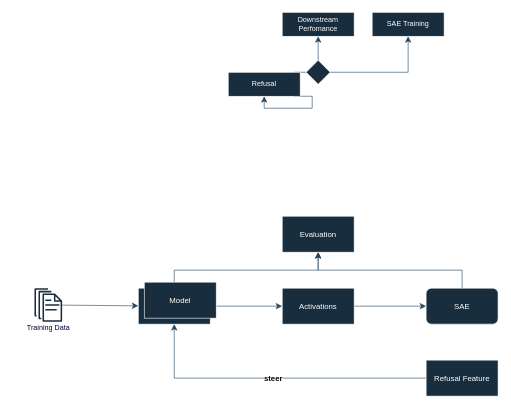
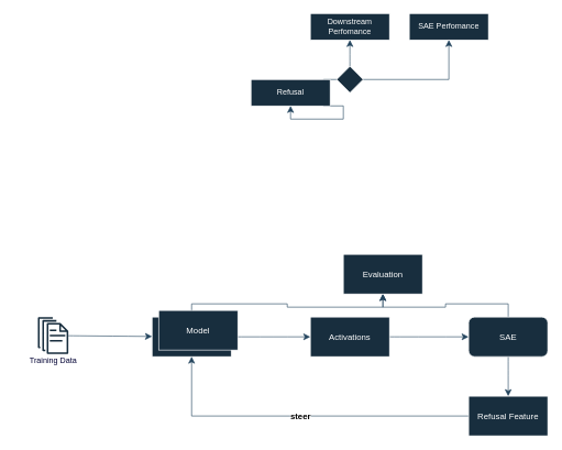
  <mxCell id="0" />
  <mxCell id="1" parent="0" />
  <mxCell id="2" value="" style="edgeStyle=none;curved=1;rounded=0;orthogonalLoop=1;jettySize=auto;html=1;fontSize=12;startSize=8;endSize=8;labelBackgroundColor=none;strokeColor=#23445D;fontColor=default;" edge="1" parent="1" source="4" target="6"><mxGeometry relative="1" as="geometry" /></mxCell>
  <mxCell id="3" style="edgeStyle=orthogonalEdgeStyle;rounded=0;orthogonalLoop=1;jettySize=auto;html=1;entryX=0.5;entryY=1;entryDx=0;entryDy=0;strokeColor=#23445D;fontSize=12;startSize=8;endSize=8;exitX=0.5;exitY=0;exitDx=0;exitDy=0;" edge="1" parent="1" source="4" target="16"><mxGeometry relative="1" as="geometry" /></mxCell>
  <mxCell id="4" value="&lt;font style=&quot;font-size: 13px;&quot;&gt;Model&lt;/font&gt;" style="whiteSpace=wrap;html=1;rounded=0;labelBackgroundColor=none;fillColor=#182E3E;strokeColor=#FFFFFF;fontColor=#FFFFFF;" vertex="1" parent="1"><mxGeometry x="230" y="480" width="120" height="60" as="geometry" /></mxCell>
  <mxCell id="5" value="" style="edgeStyle=none;curved=1;rounded=0;orthogonalLoop=1;jettySize=auto;html=1;fontSize=12;startSize=8;endSize=8;labelBackgroundColor=none;strokeColor=#23445D;fontColor=default;" edge="1" parent="1" source="6" target="9"><mxGeometry relative="1" as="geometry" /></mxCell>
  <mxCell id="6" value="&lt;font style=&quot;font-size: 13px;&quot;&gt;Activations&lt;/font&gt;" style="whiteSpace=wrap;html=1;rounded=0;labelBackgroundColor=none;fillColor=#182E3E;strokeColor=#FFFFFF;fontColor=#FFFFFF;" vertex="1" parent="1"><mxGeometry x="470" y="480" width="120" height="60" as="geometry" /></mxCell>
+ <mxCell id="7" style="edgeStyle=none;curved=1;rounded=0;orthogonalLoop=1;jettySize=auto;html=1;fontSize=12;startSize=8;endSize=8;entryX=0.5;entryY=0;entryDx=0;entryDy=0;labelBackgroundColor=none;strokeColor=#23445D;fontColor=default;" edge="1" parent="1" source="9" target="15"><mxGeometry relative="1" as="geometry"><mxPoint x="770" y="660" as="targetPoint" /></mxGeometry></mxCell>
  <mxCell id="8" style="edgeStyle=orthogonalEdgeStyle;rounded=0;orthogonalLoop=1;jettySize=auto;html=1;entryX=0.5;entryY=1;entryDx=0;entryDy=0;strokeColor=#23445D;fontSize=12;startSize=8;endSize=8;endArrow=classic;endFill=1;exitX=0.5;exitY=0;exitDx=0;exitDy=0;" edge="1" parent="1" source="9" target="16"><mxGeometry relative="1" as="geometry" /></mxCell>
  <mxCell id="9" value="&lt;font style=&quot;font-size: 13px;&quot;&gt;SAE&lt;/font&gt;" style="whiteSpace=wrap;html=1;labelBackgroundColor=none;fillColor=#182E3E;strokeColor=#FFFFFF;fontColor=#FFFFFF;rounded=1;" vertex="1" parent="1"><mxGeometry x="710" y="480" width="120" height="60" as="geometry" /></mxCell>
  <mxCell id="10" value="" style="group;labelBackgroundColor=none;fontColor=#FFFFFF;" vertex="1" connectable="0" parent="1"><mxGeometry x="20" y="470" width="120" height="90.218" as="geometry" /></mxCell>
  <mxCell id="11" value="" style="outlineConnect=0;fillColor=#182E3E;strokeColor=#FFFFFF;dashed=0;verticalLabelPosition=bottom;verticalAlign=top;align=center;html=1;fontSize=12;fontStyle=0;aspect=fixed;pointerEvents=1;shape=mxgraph.aws4.documents;strokeWidth=1;fontColor=#FFFFFF;container=0;labelBackgroundColor=none;" vertex="1" parent="10"><mxGeometry x="36.94" y="10" width="46.126" height="56.216" as="geometry" /></mxCell>
  <mxCell id="12" value="&lt;font color=&quot;#000033&quot; style=&quot;font-size: 12px;&quot;&gt;Training Data&lt;/font&gt;" style="text;html=1;align=center;verticalAlign=middle;resizable=0;points=[];autosize=1;strokeColor=none;fillColor=none;fontSize=16;container=0;labelBackgroundColor=none;fontColor=#FFFFFF;" vertex="1" parent="10"><mxGeometry x="10" y="60.218" width="100" height="30" as="geometry" /></mxCell>
  <mxCell id="13" style="edgeStyle=none;curved=1;rounded=0;orthogonalLoop=1;jettySize=auto;html=1;fontSize=12;startSize=8;endSize=8;labelBackgroundColor=none;strokeColor=#23445D;fontColor=default;" edge="1" parent="1" source="11" target="4"><mxGeometry relative="1" as="geometry" /></mxCell>
  <mxCell id="14" value="&lt;b&gt;&lt;font style=&quot;font-size: 13px; background-color: rgb(255, 255, 255);&quot;&gt;steer&lt;/font&gt;&lt;/b&gt;" style="edgeStyle=orthogonalEdgeStyle;rounded=0;orthogonalLoop=1;jettySize=auto;html=1;entryX=0.5;entryY=1;entryDx=0;entryDy=0;fontSize=12;startSize=8;endSize=8;labelBackgroundColor=none;strokeColor=#23445D;fontColor=default;" edge="1" parent="1" source="15" target="4"><mxGeometry x="-0.001" relative="1" as="geometry"><mxPoint as="offset" /></mxGeometry></mxCell>
  <mxCell id="15" value="&lt;font style=&quot;font-size: 13px;&quot;&gt;Refusal Feature&lt;/font&gt;" style="whiteSpace=wrap;html=1;rounded=0;labelBackgroundColor=none;fillColor=#182E3E;strokeColor=#FFFFFF;fontColor=#FFFFFF;" vertex="1" parent="1"><mxGeometry x="710" y="600" width="120" height="60" as="geometry" /></mxCell>
- <mxCell id="16" value="&lt;font style=&quot;font-size: 13px;&quot;&gt;Evaluation&lt;/font&gt;" style="whiteSpace=wrap;html=1;rounded=0;labelBackgroundColor=none;fillColor=#182E3E;strokeColor=#FFFFFF;fontColor=#FFFFFF;" vertex="1" parent="1"><mxGeometry x="470" width="120" height="60" as="geometry" y="360" /></mxCell>
+ <mxCell id="16" value="&lt;font style=&quot;font-size: 13px;&quot;&gt;Evaluation&lt;/font&gt;" style="whiteSpace=wrap;html=1;rounded=0;labelBackgroundColor=none;fillColor=#182E3E;strokeColor=#FFFFFF;fontColor=#FFFFFF;" vertex="1" parent="1"><mxGeometry x="520" y="385" width="120" height="60" as="geometry" /></mxCell>
  <mxCell id="17" style="edgeStyle=none;curved=1;rounded=0;orthogonalLoop=1;jettySize=auto;html=1;entryX=0.5;entryY=1;entryDx=0;entryDy=0;strokeColor=#23445D;fontSize=12;startSize=8;endSize=8;" edge="1" parent="1" source="23" target="20"><mxGeometry relative="1" as="geometry" /></mxCell>
  <mxCell id="18" style="edgeStyle=orthogonalEdgeStyle;rounded=0;orthogonalLoop=1;jettySize=auto;html=1;entryX=0.5;entryY=1;entryDx=0;entryDy=0;strokeColor=#23445D;fontSize=12;startSize=8;endSize=8;" edge="1" parent="1" source="23" target="22"><mxGeometry relative="1" as="geometry" /></mxCell>
  <mxCell id="19" style="edgeStyle=orthogonalEdgeStyle;rounded=0;orthogonalLoop=1;jettySize=auto;html=1;entryX=0.5;entryY=1;entryDx=0;entryDy=0;strokeColor=#23445D;fontSize=12;startSize=8;endSize=8;" edge="1" parent="1" source="23" target="21"><mxGeometry relative="1" as="geometry" /></mxCell>
  <mxCell id="20" value="Downstream Perfomance" style="whiteSpace=wrap;html=1;rounded=0;labelBackgroundColor=none;fillColor=#182E3E;strokeColor=#FFFFFF;fontColor=#FFFFFF;" vertex="1" parent="1"><mxGeometry x="470" y="20" width="120" height="40" as="geometry" /></mxCell>
  <mxCell id="21" value="Refusal" style="whiteSpace=wrap;html=1;rounded=0;labelBackgroundColor=none;fillColor=#182E3E;strokeColor=#FFFFFF;fontColor=#FFFFFF;" vertex="1" parent="1"><mxGeometry x="380" y="120" width="120" height="40" as="geometry" /></mxCell>
- <mxCell id="22" value="SAE Training" style="whiteSpace=wrap;html=1;rounded=0;labelBackgroundColor=none;fillColor=#182E3E;strokeColor=#FFFFFF;fontColor=#FFFFFF;" vertex="1" parent="1"><mxGeometry x="620" y="20" width="120" height="40" as="geometry" /></mxCell>
+ <mxCell id="22" value="SAE Perfomance" style="whiteSpace=wrap;html=1;rounded=0;labelBackgroundColor=none;fillColor=#182E3E;strokeColor=#FFFFFF;fontColor=#FFFFFF;" vertex="1" parent="1"><mxGeometry x="620" y="20" width="120" height="40" as="geometry" /></mxCell>
  <mxCell id="23" value="" style="rhombus;whiteSpace=wrap;html=1;strokeColor=#FFFFFF;fontColor=#FFFFFF;fillColor=#182E3E;" vertex="1" parent="1"><mxGeometry x="510" y="100" width="40" height="40" as="geometry" /></mxCell>
  <mxCell id="24" value="&lt;font style=&quot;font-size: 13px;&quot;&gt;Model&lt;/font&gt;" style="whiteSpace=wrap;html=1;rounded=0;labelBackgroundColor=none;fillColor=#182E3E;strokeColor=#FFFFFF;fontColor=#FFFFFF;" vertex="1" parent="1"><mxGeometry y="470" width="120" height="60" as="geometry" x="240" /></mxCell>
